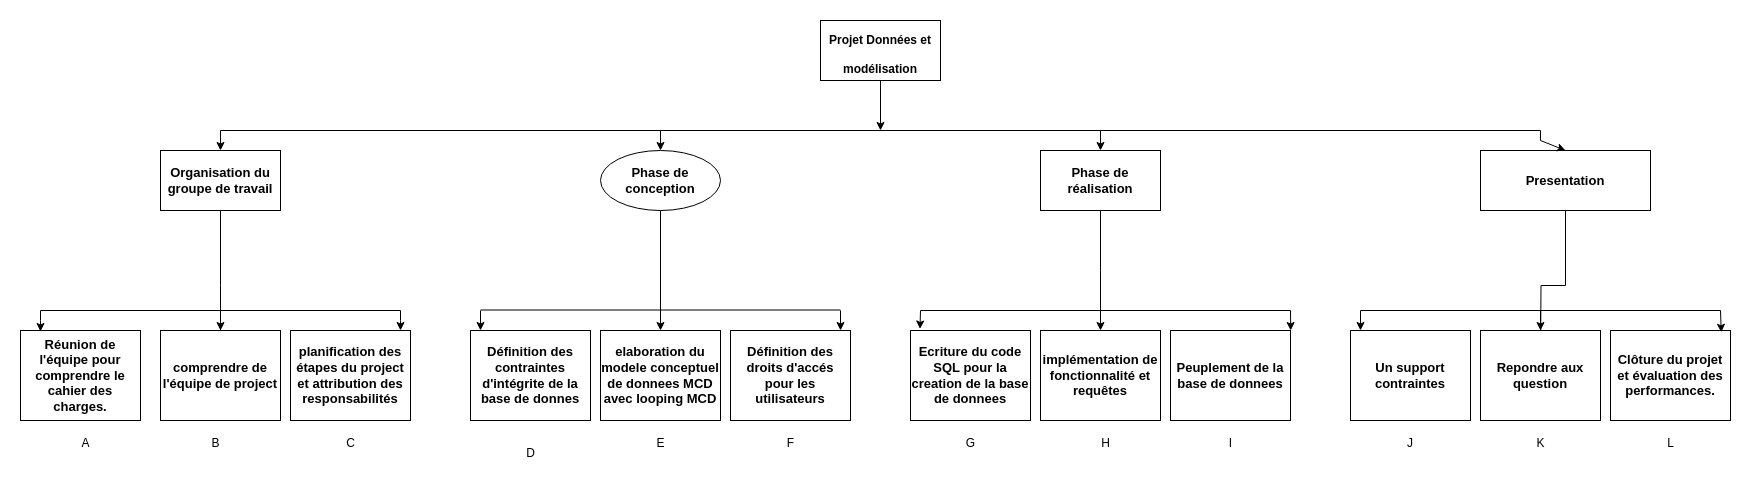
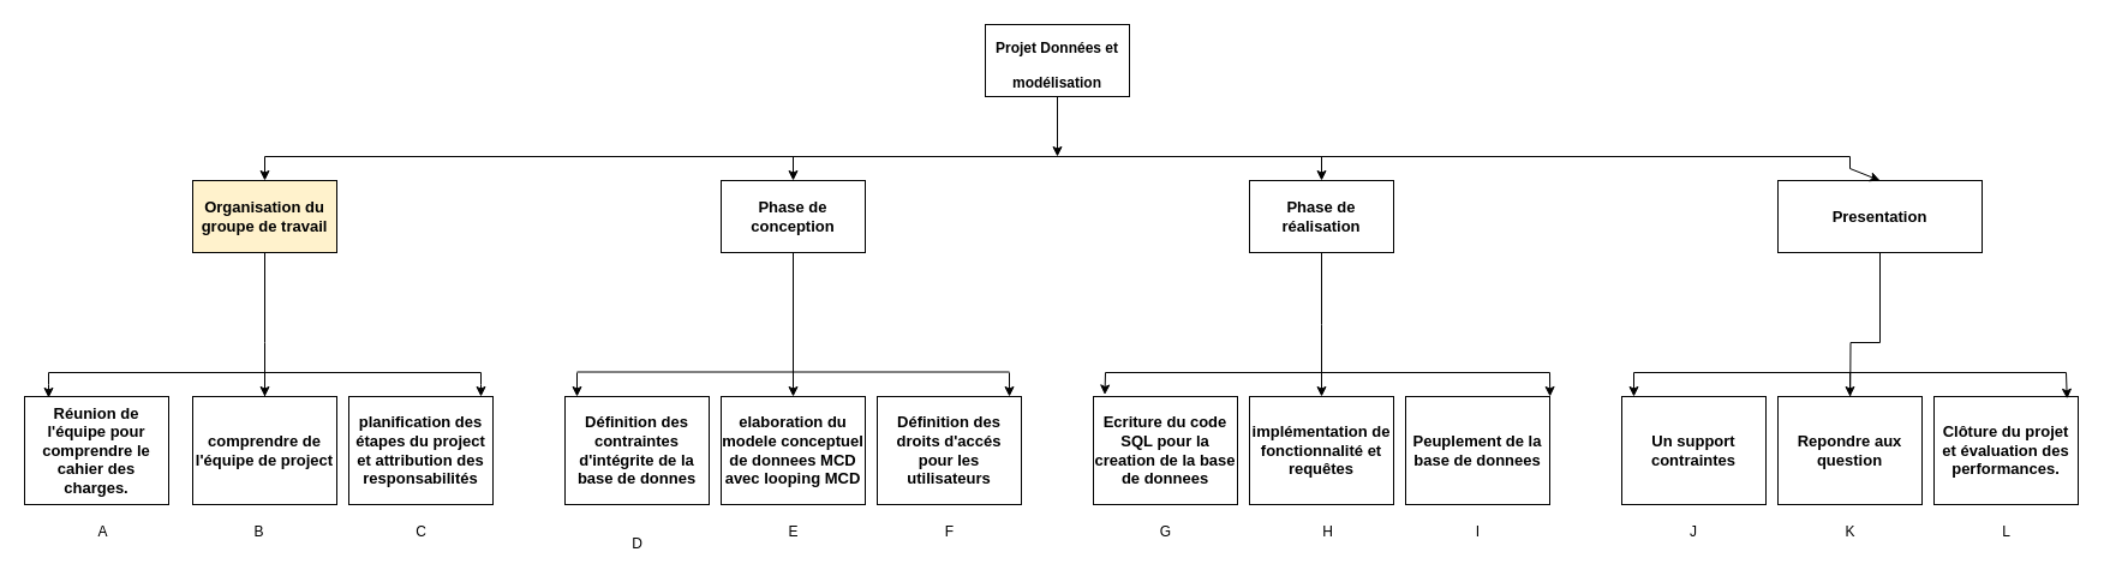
  <mxCell id="0" />
  <mxCell id="1" parent="0" />
  <mxCell id="2" value="&lt;div style=&quot;font-size: 12px;&quot;&gt;&lt;h1&gt;&lt;span style=&quot;font-size: 12px;&quot;&gt;Projet Données et modélisation&lt;/span&gt;&lt;/h1&gt;&lt;/div&gt;" style="rounded=0;whiteSpace=wrap;html=1;fontStyle=1;fontSize=13;" parent="1" vertex="1"><mxGeometry x="820" y="20" width="120" height="60" as="geometry" /></mxCell>
  <mxCell id="3" value="" style="edgeStyle=orthogonalEdgeStyle;rounded=0;orthogonalLoop=1;jettySize=auto;html=1;fontStyle=1;fontSize=13;" parent="1" source="4" edge="1"><mxGeometry relative="1" as="geometry"><mxPoint x="220" y="360" as="targetPoint" /></mxGeometry></mxCell>
- <mxCell id="4" value="Organisation du groupe de travail" style="whiteSpace=wrap;html=1;rounded=0;fontStyle=1;fontSize=13;" parent="1" vertex="1"><mxGeometry x="160" y="150" width="120" height="60" as="geometry" /></mxCell>
- <mxCell id="5" value="&lt;div style=&quot;font-size: 13px;&quot;&gt;Phase de conception &lt;br style=&quot;font-size: 13px;&quot;&gt;&lt;/div&gt;" style="ellipse;whiteSpace=wrap;html=1;fontStyle=1;fontSize=13;" parent="1" vertex="1"><mxGeometry x="600" y="150" width="120" height="60" as="geometry" /></mxCell>
+ <mxCell id="4" value="Organisation du groupe de travail" style="whiteSpace=wrap;html=1;rounded=0;fontStyle=1;fontSize=13;fillColor=#fff2cc;" parent="1" vertex="1"><mxGeometry x="160" y="150" width="120" height="60" as="geometry" /></mxCell>
+ <mxCell id="5" value="&lt;div style=&quot;font-size: 13px;&quot;&gt;Phase de conception &lt;br style=&quot;font-size: 13px;&quot;&gt;&lt;/div&gt;" style="whiteSpace=wrap;html=1;rounded=0;fontStyle=1;fontSize=13;" parent="1" vertex="1"><mxGeometry x="600" y="150" width="120" height="60" as="geometry" /></mxCell>
  <mxCell id="6" value="" style="edgeStyle=orthogonalEdgeStyle;rounded=0;orthogonalLoop=1;jettySize=auto;html=1;fontStyle=1;fontSize=13;" parent="1" source="7" edge="1"><mxGeometry relative="1" as="geometry"><mxPoint x="1100" y="330" as="targetPoint" /></mxGeometry></mxCell>
  <mxCell id="7" value="&lt;br style=&quot;font-size: 13px;&quot;&gt;Phase de réalisation &lt;div style=&quot;font-size: 13px;&quot;&gt;&lt;br style=&quot;font-size: 13px;&quot;&gt;&lt;/div&gt;" style="whiteSpace=wrap;html=1;rounded=0;fontStyle=1;fontSize=13;" parent="1" vertex="1"><mxGeometry x="1040" y="150" width="120" height="60" as="geometry" /></mxCell>
  <mxCell id="8" value="&lt;div&gt;&lt;br&gt;&lt;/div&gt;&lt;div&gt;&lt;b&gt;&lt;font style=&quot;font-size: 13px;&quot;&gt;Réunion de l'équipe pour comprendre le cahier des charges.&lt;/font&gt;&lt;/b&gt;&lt;/div&gt;&lt;div&gt;&lt;br&gt;&lt;/div&gt;" style="whiteSpace=wrap;html=1;rounded=0;" parent="1" vertex="1"><mxGeometry x="20" y="330" width="120" height="90" as="geometry" /></mxCell>
  <mxCell id="9" value="comprendre de l'équipe de project" style="whiteSpace=wrap;html=1;rounded=0;fontStyle=1;fontSize=13;" parent="1" vertex="1"><mxGeometry x="160" y="330" width="120" height="90" as="geometry" /></mxCell>
  <mxCell id="10" value="planification des étapes du project et attribution des responsabilités " style="rounded=0;whiteSpace=wrap;html=1;fontStyle=1;fontSize=13;" parent="1" vertex="1"><mxGeometry x="290" y="330" width="120" height="90" as="geometry" /></mxCell>
  <mxCell id="11" value="" style="endArrow=none;html=1;rounded=0;" parent="1" edge="1"><mxGeometry width="50" height="50" relative="1" as="geometry"><mxPoint x="40" y="310" as="sourcePoint" /><mxPoint x="400" y="310" as="targetPoint" /></mxGeometry></mxCell>
  <mxCell id="12" value="" style="endArrow=classic;html=1;rounded=0;" parent="1" edge="1"><mxGeometry width="50" height="50" relative="1" as="geometry"><mxPoint x="40" y="310" as="sourcePoint" /><mxPoint x="40" y="331" as="targetPoint" /><Array as="points"><mxPoint x="40" y="320" /></Array></mxGeometry></mxCell>
  <mxCell id="13" value="" style="endArrow=classic;html=1;rounded=0;fontStyle=1;fontSize=13;" parent="1" edge="1"><mxGeometry width="50" height="50" relative="1" as="geometry"><mxPoint x="400" y="310" as="sourcePoint" /><mxPoint x="400" y="330" as="targetPoint" /><Array as="points"><mxPoint x="400" y="320" /></Array></mxGeometry></mxCell>
  <mxCell id="14" value="elaboration du modele conceptuel de donnees MCD avec looping MCD" style="rounded=0;whiteSpace=wrap;html=1;fontStyle=1;fontSize=13;" parent="1" vertex="1"><mxGeometry x="600" y="330" width="120" height="90" as="geometry" /></mxCell>
  <mxCell id="15" value="Définition des droits d'accés pour les utilisateurs" style="rounded=0;whiteSpace=wrap;html=1;fontStyle=1;fontSize=13;" parent="1" vertex="1"><mxGeometry x="730" y="330" width="120" height="90" as="geometry" /></mxCell>
  <mxCell id="16" value="&lt;br style=&quot;font-size: 13px;&quot;&gt;Définition des &lt;br style=&quot;font-size: 13px;&quot;&gt;&lt;div style=&quot;font-size: 13px;&quot;&gt;contraintes d'intégrite de la base de donnes&lt;/div&gt;&lt;div style=&quot;font-size: 13px;&quot;&gt;&lt;br style=&quot;font-size: 13px;&quot;&gt;&lt;/div&gt;" style="rounded=0;whiteSpace=wrap;html=1;fontStyle=1;fontSize=13;" parent="1" vertex="1"><mxGeometry x="470" y="330" width="120" height="90" as="geometry" /></mxCell>
  <mxCell id="17" value="" style="endArrow=classic;html=1;rounded=0;fontStyle=1;fontSize=13;" parent="1" target="9" edge="1"><mxGeometry width="50" height="50" relative="1" as="geometry"><mxPoint x="220" y="310" as="sourcePoint" /><mxPoint x="570" y="190" as="targetPoint" /></mxGeometry></mxCell>
  <mxCell id="18" value="" style="endArrow=none;html=1;rounded=0;fontStyle=1;fontSize=13;" parent="1" edge="1"><mxGeometry width="50" height="50" relative="1" as="geometry"><mxPoint x="480" y="309.5" as="sourcePoint" /><mxPoint x="840" y="309.5" as="targetPoint" /></mxGeometry></mxCell>
  <mxCell id="19" value="" style="endArrow=classic;html=1;rounded=0;fontStyle=1;fontSize=13;" parent="1" edge="1"><mxGeometry width="50" height="50" relative="1" as="geometry"><mxPoint x="480" y="310" as="sourcePoint" /><mxPoint x="480" y="330" as="targetPoint" /></mxGeometry></mxCell>
  <mxCell id="20" value="" style="endArrow=classic;html=1;rounded=0;entryX=0.917;entryY=0;entryDx=0;entryDy=0;entryPerimeter=0;fontStyle=1;fontSize=13;" parent="1" target="15" edge="1"><mxGeometry width="50" height="50" relative="1" as="geometry"><mxPoint x="840" y="310" as="sourcePoint" /><mxPoint x="870" y="331" as="targetPoint" /></mxGeometry></mxCell>
  <mxCell id="21" value="" style="endArrow=classic;html=1;rounded=0;exitX=0.5;exitY=1;exitDx=0;exitDy=0;entryX=0.5;entryY=0;entryDx=0;entryDy=0;fontStyle=1;fontSize=13;" parent="1" source="5" edge="1" target="14"><mxGeometry width="50" height="50" relative="1" as="geometry"><mxPoint x="660" y="280" as="sourcePoint" /><mxPoint x="660" y="310" as="targetPoint" /></mxGeometry></mxCell>
  <mxCell id="22" value="Ecriture du code SQL pour la creation de la base de donnees " style="rounded=0;whiteSpace=wrap;html=1;fontStyle=1;fontSize=13;" parent="1" vertex="1"><mxGeometry x="910" y="330" width="120" height="90" as="geometry" /></mxCell>
  <mxCell id="23" value="implémentation de fonctionnalité et requêtes" style="rounded=0;whiteSpace=wrap;html=1;fontStyle=1;fontSize=13;" parent="1" vertex="1"><mxGeometry x="1040" y="330" width="120" height="90" as="geometry" /></mxCell>
  <mxCell id="24" value="" style="endArrow=none;html=1;rounded=0;fontStyle=1;fontSize=13;" parent="1" edge="1"><mxGeometry width="50" height="50" relative="1" as="geometry"><mxPoint x="920" y="310" as="sourcePoint" /><mxPoint x="1290" y="310" as="targetPoint" /></mxGeometry></mxCell>
  <mxCell id="25" value="&lt;div style=&quot;font-size: 13px;&quot;&gt;Peuplement de la base de donnees &lt;/div&gt;" style="rounded=0;whiteSpace=wrap;html=1;fontStyle=1;fontSize=13;" parent="1" vertex="1"><mxGeometry x="1170" y="330" width="120" height="90" as="geometry" /></mxCell>
  <mxCell id="26" value="" style="endArrow=classic;html=1;rounded=0;fontStyle=1;fontSize=13;" parent="1" edge="1"><mxGeometry width="50" height="50" relative="1" as="geometry"><mxPoint x="1100" y="310" as="sourcePoint" /><mxPoint x="1100" y="310" as="targetPoint" /></mxGeometry></mxCell>
  <mxCell id="27" value="" style="endArrow=none;html=1;rounded=0;fontStyle=1;fontSize=13;" parent="1" edge="1"><mxGeometry width="50" height="50" relative="1" as="geometry"><mxPoint x="220" y="130" as="sourcePoint" /><mxPoint x="1100" y="130" as="targetPoint" /></mxGeometry></mxCell>
  <mxCell id="28" value="" style="endArrow=classic;html=1;rounded=0;fontStyle=1;fontSize=13;" parent="1" target="4" edge="1"><mxGeometry width="50" height="50" relative="1" as="geometry"><mxPoint x="220" y="130" as="sourcePoint" /><mxPoint x="640" y="170" as="targetPoint" /></mxGeometry></mxCell>
  <mxCell id="29" value="" style="endArrow=classic;html=1;rounded=0;fontStyle=1;fontSize=13;" parent="1" target="5" edge="1"><mxGeometry width="50" height="50" relative="1" as="geometry"><mxPoint x="660" y="130" as="sourcePoint" /><mxPoint x="640" y="170" as="targetPoint" /></mxGeometry></mxCell>
  <mxCell id="30" value="" style="endArrow=classic;html=1;rounded=0;fontStyle=1;fontSize=13;" parent="1" target="7" edge="1"><mxGeometry width="50" height="50" relative="1" as="geometry"><mxPoint x="1100" y="130" as="sourcePoint" /><mxPoint x="640" y="170" as="targetPoint" /></mxGeometry></mxCell>
  <mxCell id="31" value="" style="endArrow=classic;html=1;rounded=0;exitX=0.5;exitY=1;exitDx=0;exitDy=0;fontStyle=1;fontSize=13;" parent="1" source="2" edge="1"><mxGeometry width="50" height="50" relative="1" as="geometry"><mxPoint x="1005" y="190" as="sourcePoint" /><mxPoint x="880" y="130" as="targetPoint" /></mxGeometry></mxCell>
  <mxCell id="32" value="" style="edgeStyle=orthogonalEdgeStyle;rounded=0;orthogonalLoop=1;jettySize=auto;html=1;fontStyle=1;fontSize=13;" parent="1" source="33" edge="1"><mxGeometry relative="1" as="geometry"><mxPoint x="1540" y="360" as="targetPoint" /></mxGeometry></mxCell>
  <mxCell id="33" value="Presentation " style="rounded=0;whiteSpace=wrap;html=1;fontStyle=1;fontSize=13;" parent="1" vertex="1"><mxGeometry x="1480" y="150" width="170" height="60" as="geometry" /></mxCell>
  <mxCell id="34" value="Un support contraintes " style="whiteSpace=wrap;html=1;rounded=0;fontStyle=1;fontSize=13;" parent="1" vertex="1"><mxGeometry x="1350" y="330" width="120" height="90" as="geometry" /></mxCell>
  <mxCell id="35" value="Repondre aux question " style="rounded=0;whiteSpace=wrap;html=1;fontStyle=1;fontSize=13;" parent="1" vertex="1"><mxGeometry x="1480" y="330" width="120" height="90" as="geometry" /></mxCell>
  <mxCell id="36" value="Clôture du projet et évaluation des performances." style="rounded=0;whiteSpace=wrap;html=1;fontStyle=1;fontSize=13;" parent="1" vertex="1"><mxGeometry x="1610" y="330" width="120" height="90" as="geometry" /></mxCell>
  <mxCell id="37" value="" style="endArrow=none;html=1;rounded=0;fontStyle=1;fontSize=13;" parent="1" edge="1"><mxGeometry width="50" height="50" relative="1" as="geometry"><mxPoint x="1720" y="310" as="sourcePoint" /><mxPoint x="1360" y="310" as="targetPoint" /></mxGeometry></mxCell>
  <mxCell id="38" value="" style="endArrow=classic;html=1;rounded=0;entryX=0.5;entryY=0;entryDx=0;entryDy=0;fontStyle=1;fontSize=13;" parent="1" target="35" edge="1"><mxGeometry width="50" height="50" relative="1" as="geometry"><mxPoint x="1540" y="310" as="sourcePoint" /><mxPoint x="1590" y="260" as="targetPoint" /></mxGeometry></mxCell>
  <mxCell id="39" value="" style="endArrow=classic;html=1;rounded=0;entryX=0.923;entryY=0.02;entryDx=0;entryDy=0;entryPerimeter=0;fontStyle=1;fontSize=13;" parent="1" target="36" edge="1"><mxGeometry width="50" height="50" relative="1" as="geometry"><mxPoint x="1720" y="310" as="sourcePoint" /><mxPoint x="1770" y="260" as="targetPoint" /></mxGeometry></mxCell>
  <mxCell id="40" value="" style="endArrow=none;html=1;rounded=0;fontStyle=1;fontSize=13;" parent="1" edge="1"><mxGeometry width="50" height="50" relative="1" as="geometry"><mxPoint x="1540" y="130" as="sourcePoint" /><mxPoint x="1099" y="130" as="targetPoint" /></mxGeometry></mxCell>
  <mxCell id="41" value="" style="endArrow=classic;html=1;rounded=0;entryX=0.5;entryY=0;entryDx=0;entryDy=0;fontStyle=1;fontSize=13;" parent="1" target="33" edge="1"><mxGeometry width="50" height="50" relative="1" as="geometry"><mxPoint x="1540" y="130" as="sourcePoint" /><mxPoint x="1480" y="90" as="targetPoint" /><Array as="points"><mxPoint x="1540" y="140" /></Array></mxGeometry></mxCell>
  <mxCell id="42" value="" style="endArrow=classic;html=1;rounded=0;fontStyle=1;fontSize=13;" edge="1" parent="1"><mxGeometry width="50" height="50" relative="1" as="geometry"><mxPoint x="1360" y="310" as="sourcePoint" /><mxPoint x="1360" y="330" as="targetPoint" /></mxGeometry></mxCell>
  <mxCell id="43" value="" style="endArrow=classic;html=1;rounded=0;entryX=0.079;entryY=-0.017;entryDx=0;entryDy=0;entryPerimeter=0;" edge="1" parent="1" target="22"><mxGeometry width="50" height="50" relative="1" as="geometry"><mxPoint x="920" y="310" as="sourcePoint" /><mxPoint x="1280" y="320" as="targetPoint" /></mxGeometry></mxCell>
  <mxCell id="44" value="" style="endArrow=classic;html=1;rounded=0;entryX=0.96;entryY=-0.003;entryDx=0;entryDy=0;entryPerimeter=0;" edge="1" parent="1"><mxGeometry width="50" height="50" relative="1" as="geometry"><mxPoint x="1290" y="310" as="sourcePoint" /><mxPoint x="1290.2" y="330" as="targetPoint" /></mxGeometry></mxCell>
  <mxCell id="45" value="" style="endArrow=none;html=1;rounded=0;" edge="1" parent="1"><mxGeometry width="50" height="50" relative="1" as="geometry"><mxPoint x="1280" y="310" as="sourcePoint" /><mxPoint x="1280" y="310" as="targetPoint" /></mxGeometry></mxCell>
  <mxCell id="46" value="A" style="text;html=1;align=center;verticalAlign=middle;resizable=0;points=[];autosize=1;strokeColor=none;fillColor=none;" vertex="1" parent="1"><mxGeometry x="70" y="428" width="30" height="30" as="geometry" /></mxCell>
  <mxCell id="47" value="B" style="text;html=1;align=center;verticalAlign=middle;resizable=0;points=[];autosize=1;strokeColor=none;fillColor=none;" vertex="1" parent="1"><mxGeometry x="200" y="428" width="30" height="30" as="geometry" /></mxCell>
  <mxCell id="48" value="C" style="text;html=1;align=center;verticalAlign=middle;resizable=0;points=[];autosize=1;strokeColor=none;fillColor=none;" vertex="1" parent="1"><mxGeometry x="335" y="428" width="30" height="30" as="geometry" /></mxCell>
  <mxCell id="49" value="D" style="text;html=1;align=center;verticalAlign=middle;resizable=0;points=[];autosize=1;strokeColor=none;fillColor=none;" vertex="1" parent="1"><mxGeometry x="515" y="438" width="30" height="30" as="geometry" /></mxCell>
  <mxCell id="50" value="E" style="text;html=1;align=center;verticalAlign=middle;resizable=0;points=[];autosize=1;strokeColor=none;fillColor=none;" vertex="1" parent="1"><mxGeometry x="645" y="428" width="30" height="30" as="geometry" /></mxCell>
  <mxCell id="51" value="F" style="text;html=1;align=center;verticalAlign=middle;resizable=0;points=[];autosize=1;strokeColor=none;fillColor=none;" vertex="1" parent="1"><mxGeometry x="775" y="428" width="30" height="30" as="geometry" /></mxCell>
  <mxCell id="52" value="G" style="text;html=1;align=center;verticalAlign=middle;resizable=0;points=[];autosize=1;strokeColor=none;fillColor=none;" vertex="1" parent="1"><mxGeometry x="955" y="428" width="30" height="30" as="geometry" /></mxCell>
  <mxCell id="53" value="H" style="text;html=1;align=center;verticalAlign=middle;resizable=0;points=[];autosize=1;strokeColor=none;fillColor=none;" vertex="1" parent="1"><mxGeometry x="1090" y="428" width="30" height="30" as="geometry" /></mxCell>
  <mxCell id="54" value="I" style="text;html=1;align=center;verticalAlign=middle;resizable=0;points=[];autosize=1;strokeColor=none;fillColor=none;" vertex="1" parent="1"><mxGeometry x="1215" y="428" width="30" height="30" as="geometry" /></mxCell>
  <mxCell id="55" value="J" style="text;html=1;align=center;verticalAlign=middle;whiteSpace=wrap;rounded=0;" vertex="1" parent="1"><mxGeometry x="1380" y="428" width="60" height="30" as="geometry" /></mxCell>
  <mxCell id="56" value="K" style="text;html=1;align=center;verticalAlign=middle;resizable=0;points=[];autosize=1;strokeColor=none;fillColor=none;" vertex="1" parent="1"><mxGeometry x="1525" y="428" width="30" height="30" as="geometry" /></mxCell>
  <mxCell id="57" value="L" style="text;html=1;align=center;verticalAlign=middle;resizable=0;points=[];autosize=1;strokeColor=none;fillColor=none;" vertex="1" parent="1"><mxGeometry x="1655" y="428" width="30" height="30" as="geometry" /></mxCell>
